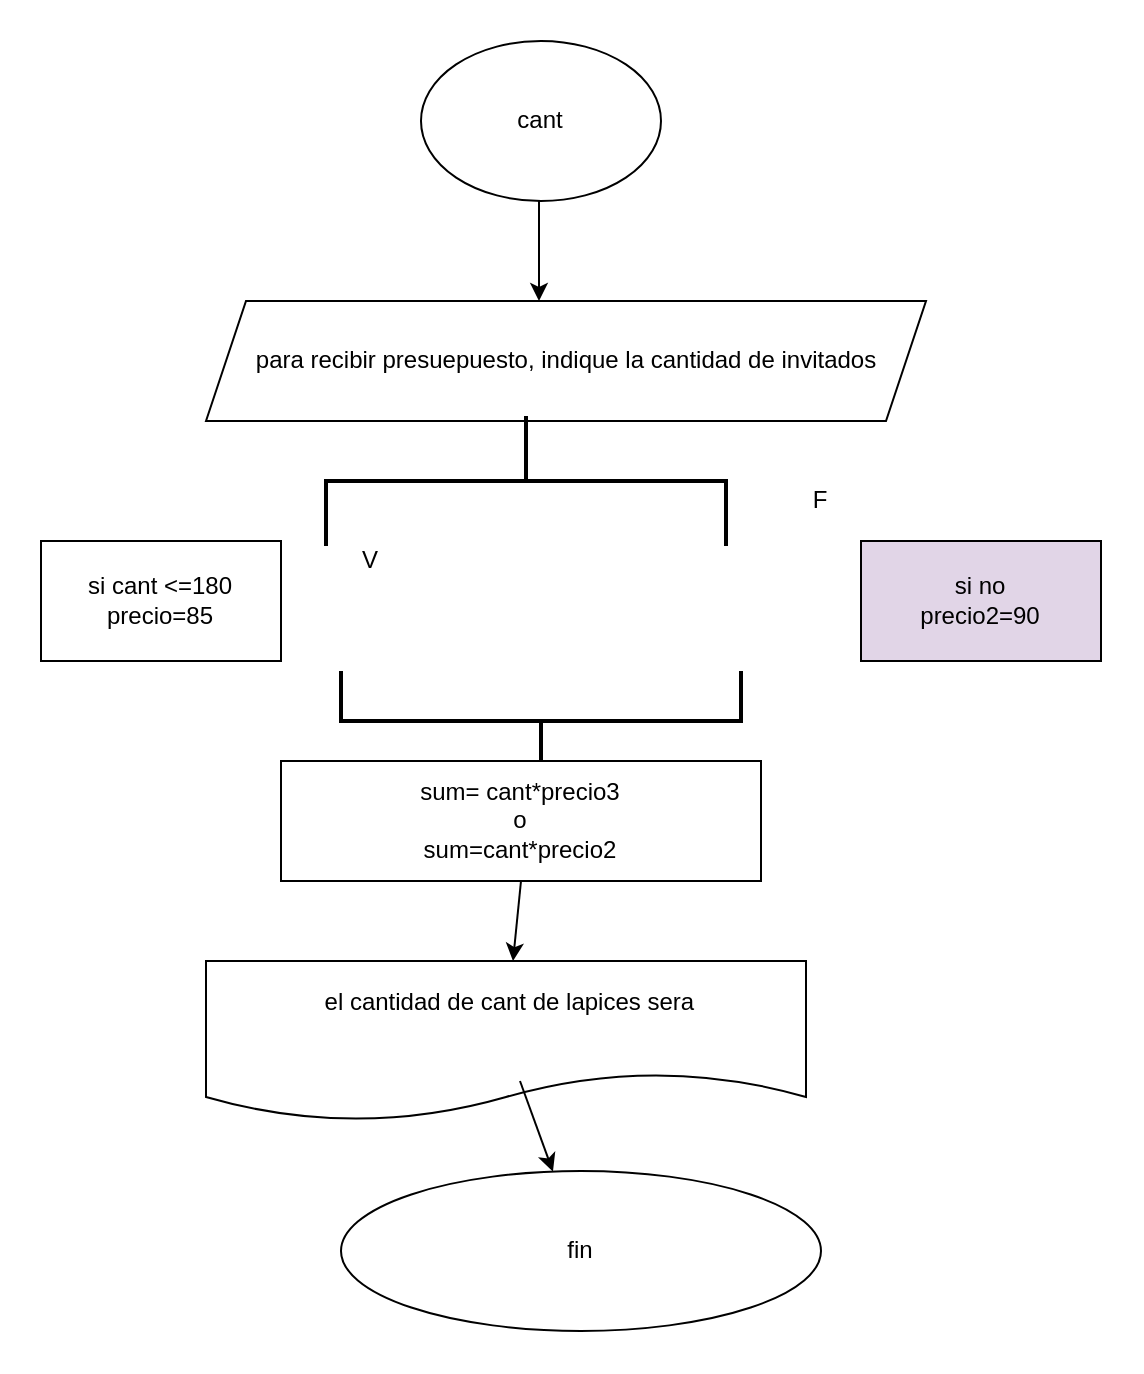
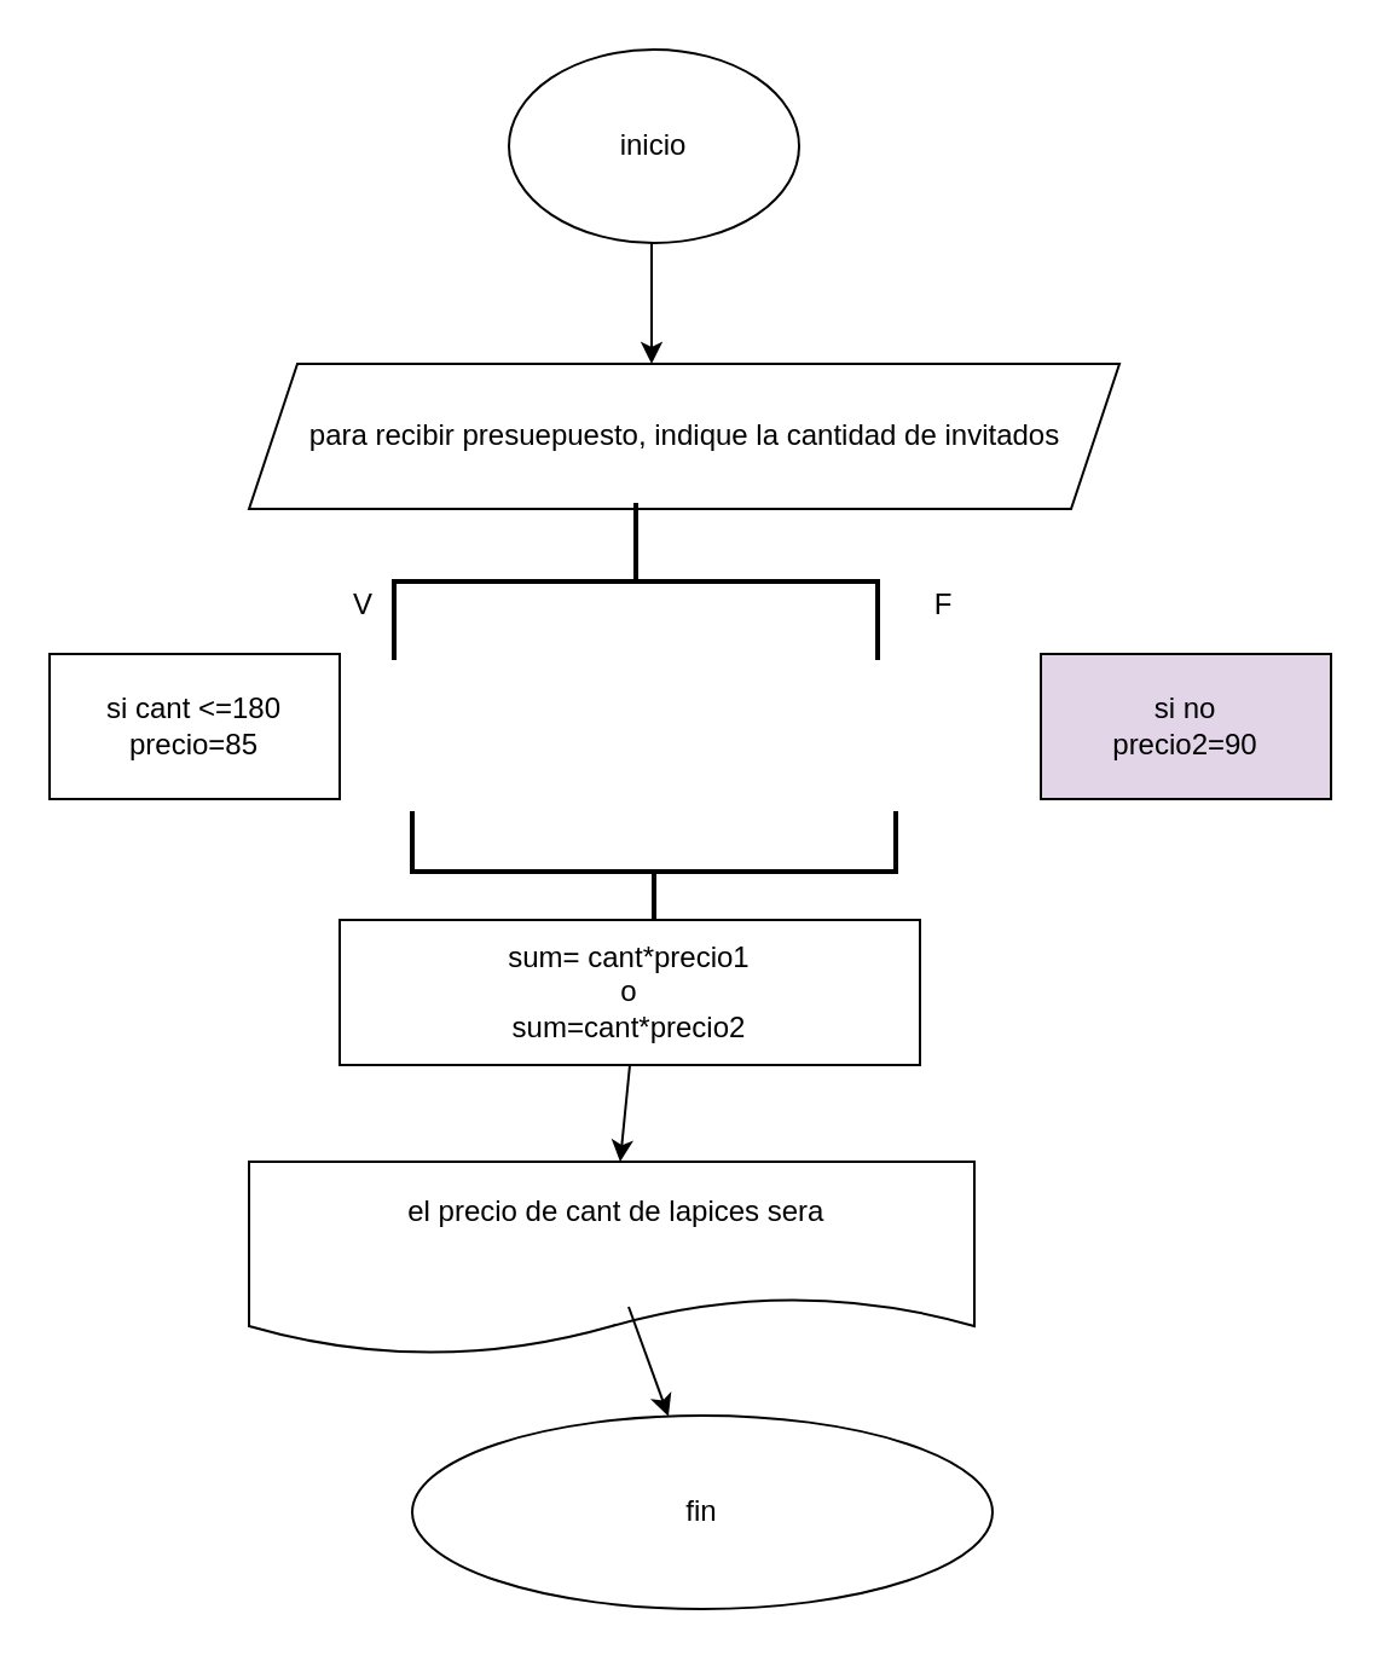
  <mxCell id="0" />
  <mxCell id="1" parent="0" />
- <mxCell id="2" value="cant&lt;br&gt;" style="ellipse;whiteSpace=wrap;html=1;" vertex="1" parent="1"><mxGeometry x="210" y="20" width="120" height="80" as="geometry" /></mxCell>
+ <mxCell id="2" value="inicio&lt;br&gt;" style="ellipse;whiteSpace=wrap;html=1;" vertex="1" parent="1"><mxGeometry x="210" y="20" width="120" height="80" as="geometry" /></mxCell>
  <mxCell id="3" value="" style="endArrow=classic;html=1;" edge="1" parent="1"><mxGeometry width="50" height="50" relative="1" as="geometry"><mxPoint x="269" y="100" as="sourcePoint" /><mxPoint x="269" y="150" as="targetPoint" /></mxGeometry></mxCell>
  <mxCell id="4" value="para recibir presuepuesto, indique la cantidad de invitados" style="shape=parallelogram;perimeter=parallelogramPerimeter;whiteSpace=wrap;html=1;fixedSize=1;" vertex="1" parent="1"><mxGeometry x="102.5" y="150" width="360" height="60" as="geometry" /></mxCell>
- <mxCell id="5" value="&amp;nbsp;el cantidad de cant de lapices sera&lt;br&gt;&lt;br&gt;" style="shape=document;whiteSpace=wrap;html=1;boundedLbl=1;" vertex="1" parent="1"><mxGeometry x="102.5" y="480" width="300" height="80" as="geometry" /></mxCell>
+ <mxCell id="5" value="&amp;nbsp;el precio de cant de lapices sera&lt;br&gt;&lt;br&gt;" style="shape=document;whiteSpace=wrap;html=1;boundedLbl=1;" vertex="1" parent="1"><mxGeometry x="102.5" y="480" width="300" height="80" as="geometry" /></mxCell>
  <mxCell id="6" value="" style="endArrow=classic;html=1;" edge="1" parent="1" target="7"><mxGeometry width="50" height="50" relative="1" as="geometry"><mxPoint x="259.5" y="540" as="sourcePoint" /><mxPoint x="259.5" y="630" as="targetPoint" /></mxGeometry></mxCell>
  <mxCell id="7" value="fin&lt;br&gt;" style="ellipse;whiteSpace=wrap;html=1;" vertex="1" parent="1"><mxGeometry x="170" y="585" width="240" height="80" as="geometry" /></mxCell>
  <mxCell id="8" value="" style="strokeWidth=2;html=1;shape=mxgraph.flowchart.annotation_2;align=left;labelPosition=right;pointerEvents=1;rotation=90;" vertex="1" parent="1"><mxGeometry x="230" y="140" width="65" height="200" as="geometry" /></mxCell>
  <mxCell id="9" value="si cant &amp;lt;=180&lt;br&gt;precio=85" style="rounded=0;whiteSpace=wrap;html=1;" vertex="1" parent="1"><mxGeometry x="20" y="270" width="120" height="60" as="geometry" /></mxCell>
  <mxCell id="10" value="si no&lt;br&gt;precio2=90" style="rounded=0;whiteSpace=wrap;html=1;fillColor=#e1d5e7;" vertex="1" parent="1"><mxGeometry x="430" y="270" width="120" height="60" as="geometry" /></mxCell>
- <mxCell id="11" value="V" style="text;html=1;strokeColor=none;fillColor=none;align=center;verticalAlign=middle;whiteSpace=wrap;rounded=0;" vertex="1" parent="1"><mxGeometry x="165" y="270" width="40" height="20" as="geometry" /></mxCell>
- <mxCell id="12" value="F" style="text;html=1;strokeColor=none;fillColor=none;align=center;verticalAlign=middle;whiteSpace=wrap;rounded=0;" vertex="1" parent="1"><mxGeometry x="390" y="240" width="40" height="20" as="geometry" /></mxCell>
+ <mxCell id="11" value="V" style="text;html=1;strokeColor=none;fillColor=none;align=center;verticalAlign=middle;whiteSpace=wrap;rounded=0;" vertex="1" parent="1"><mxGeometry x="130" y="240" width="40" height="20" as="geometry" /></mxCell>
+ <mxCell id="12" value="F" style="text;html=1;strokeColor=none;fillColor=none;align=center;verticalAlign=middle;whiteSpace=wrap;rounded=0;" vertex="1" parent="1"><mxGeometry x="370" y="240" width="40" height="20" as="geometry" /></mxCell>
  <mxCell id="13" value="" style="strokeWidth=2;html=1;shape=mxgraph.flowchart.annotation_2;align=left;labelPosition=right;pointerEvents=1;rotation=-90;" vertex="1" parent="1"><mxGeometry x="245" y="260" width="50" height="200" as="geometry" /></mxCell>
- <mxCell id="14" value="sum= cant*precio3&lt;br&gt;o&lt;br&gt;sum=cant*precio2" style="rounded=0;whiteSpace=wrap;html=1;" vertex="1" parent="1"><mxGeometry x="140" y="380" width="240" height="60" as="geometry" /></mxCell>
+ <mxCell id="14" value="sum= cant*precio1&lt;br&gt;o&lt;br&gt;sum=cant*precio2" style="rounded=0;whiteSpace=wrap;html=1;" vertex="1" parent="1"><mxGeometry x="140" y="380" width="240" height="60" as="geometry" /></mxCell>
  <mxCell id="15" value="" style="endArrow=classic;html=1;exitX=0.5;exitY=1;exitDx=0;exitDy=0;" edge="1" parent="1" source="14"><mxGeometry width="50" height="50" relative="1" as="geometry"><mxPoint x="280" y="430" as="sourcePoint" /><mxPoint x="256" y="480" as="targetPoint" /></mxGeometry></mxCell>
